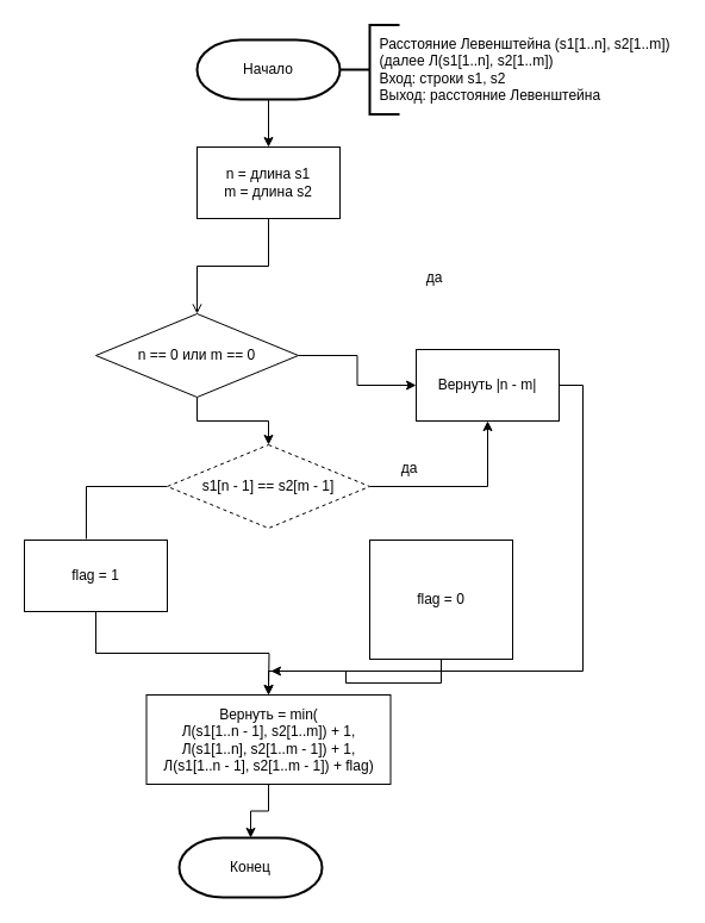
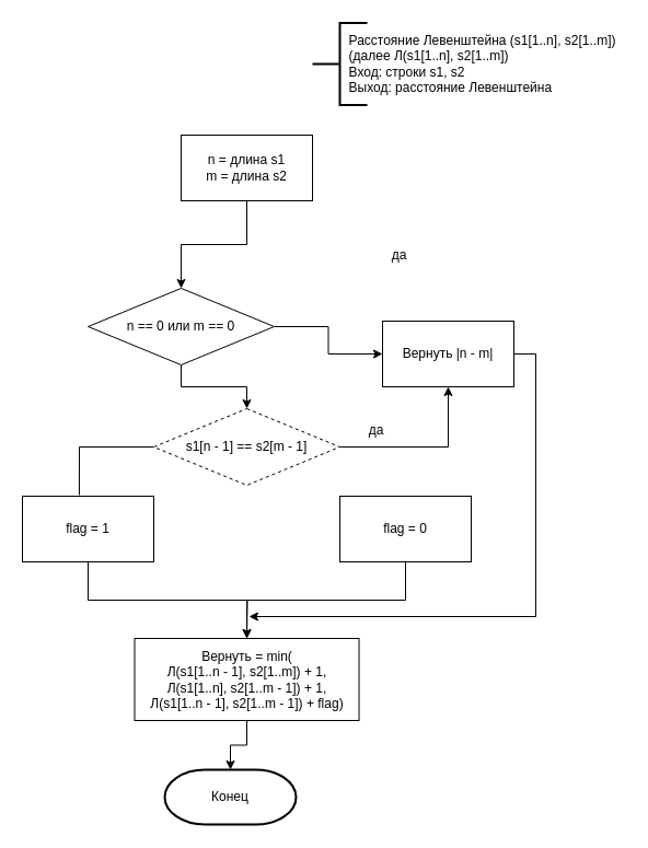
  <mxCell id="0" />
  <mxCell id="1" parent="0" />
- <mxCell id="2" style="edgeStyle=orthogonalEdgeStyle;rounded=0;orthogonalLoop=1;jettySize=auto;html=1;exitX=0.5;exitY=1;exitDx=0;exitDy=0;entryX=0.5;entryY=0;entryDx=0;entryDy=0;endArrow=open;" edge="1" parent="1" source="3" target="10"><mxGeometry relative="1" as="geometry" /></mxCell>
+ <mxCell id="2" style="edgeStyle=orthogonalEdgeStyle;rounded=0;orthogonalLoop=1;jettySize=auto;html=1;exitX=0.5;exitY=1;exitDx=0;exitDy=0;entryX=0.5;entryY=0;entryDx=0;entryDy=0;" edge="1" parent="1" source="3" target="10"><mxGeometry relative="1" as="geometry" /></mxCell>
  <mxCell id="3" value="n = длина s1&lt;br&gt;m = длина s2" style="rounded=0;whiteSpace=wrap;html=1;" vertex="1" parent="1"><mxGeometry x="165" y="123" width="120" height="60" as="geometry" /></mxCell>
- <mxCell id="4" style="edgeStyle=orthogonalEdgeStyle;rounded=0;orthogonalLoop=1;jettySize=auto;html=1;exitX=0.5;exitY=1;exitDx=0;exitDy=0;exitPerimeter=0;entryX=0.5;entryY=0;entryDx=0;entryDy=0;" edge="1" parent="1" source="5" target="3"><mxGeometry relative="1" as="geometry" /></mxCell>
- <mxCell id="5" value="Начало" style="strokeWidth=2;html=1;shape=mxgraph.flowchart.terminator;whiteSpace=wrap;" vertex="1" parent="1"><mxGeometry x="165" y="33" width="120" height="50" as="geometry" /></mxCell>
  <mxCell id="6" value="" style="strokeWidth=2;html=1;shape=mxgraph.flowchart.annotation_2;align=left;labelPosition=right;pointerEvents=1;" vertex="1" parent="1"><mxGeometry x="285" y="20.5" width="50" height="75" as="geometry" /></mxCell>
  <mxCell id="7" value="&lt;div style=&quot;text-align: left&quot;&gt;&lt;span&gt;Расстояние Левенштейна (s1[1..n], s2[1..m])&lt;/span&gt;&lt;/div&gt;&lt;div style=&quot;text-align: left&quot;&gt;&lt;span&gt;(далее Л(s1[1..n], s2[1..m])&lt;/span&gt;&lt;/div&gt;&lt;div style=&quot;text-align: left&quot;&gt;&lt;span&gt;Вход: строки s1, s2&lt;/span&gt;&lt;/div&gt;&lt;div style=&quot;text-align: left&quot;&gt;&lt;span&gt;Выход: расстояние Левенштейна&lt;/span&gt;&lt;/div&gt;" style="text;html=1;align=center;verticalAlign=middle;resizable=0;points=[];autosize=1;" vertex="1" parent="1"><mxGeometry x="310" y="28" width="260" height="60" as="geometry" /></mxCell>
  <mxCell id="8" style="edgeStyle=orthogonalEdgeStyle;rounded=0;orthogonalLoop=1;jettySize=auto;html=1;exitX=0.5;exitY=1;exitDx=0;exitDy=0;entryX=0.5;entryY=0;entryDx=0;entryDy=0;" edge="1" parent="1" source="10" target="15"><mxGeometry relative="1" as="geometry" /></mxCell>
  <mxCell id="9" style="edgeStyle=orthogonalEdgeStyle;rounded=0;orthogonalLoop=1;jettySize=auto;html=1;exitX=1;exitY=0.5;exitDx=0;exitDy=0;" edge="1" parent="1" source="10" target="12"><mxGeometry relative="1" as="geometry" /></mxCell>
  <mxCell id="10" value="n == 0 или m == 0" style="rhombus;whiteSpace=wrap;html=1;" vertex="1" parent="1"><mxGeometry x="80" y="263" width="170" height="70" as="geometry" /></mxCell>
  <mxCell id="11" style="edgeStyle=orthogonalEdgeStyle;rounded=0;orthogonalLoop=1;jettySize=auto;html=1;exitX=1;exitY=0.5;exitDx=0;exitDy=0;" edge="1" parent="1" source="12"><mxGeometry relative="1" as="geometry"><mxPoint x="227" y="563" as="targetPoint" /><Array as="points"><mxPoint x="489" y="323" /><mxPoint x="489" y="563" /></Array></mxGeometry></mxCell>
  <mxCell id="12" value="Вернуть |n - m|" style="rounded=0;whiteSpace=wrap;html=1;" vertex="1" parent="1"><mxGeometry x="349" y="293" width="120" height="60" as="geometry" /></mxCell>
  <mxCell id="13" style="edgeStyle=orthogonalEdgeStyle;rounded=0;orthogonalLoop=1;jettySize=auto;html=1;exitX=0;exitY=0.5;exitDx=0;exitDy=0;entryX=0.433;entryY=-0.017;entryDx=0;entryDy=0;entryPerimeter=0;endArrow=none;" edge="1" parent="1" source="15" target="19"><mxGeometry relative="1" as="geometry" /></mxCell>
  <mxCell id="14" style="edgeStyle=orthogonalEdgeStyle;rounded=0;orthogonalLoop=1;jettySize=auto;html=1;exitX=1;exitY=0.5;exitDx=0;exitDy=0;" edge="1" parent="1" source="15" target="12"><mxGeometry relative="1" as="geometry" /></mxCell>
  <mxCell id="15" value="s1[n - 1] == s2[m - 1]" style="rhombus;whiteSpace=wrap;html=1;dashed=1;" vertex="1" parent="1"><mxGeometry x="140" y="373" width="170" height="70" as="geometry" /></mxCell>
  <mxCell id="16" style="edgeStyle=orthogonalEdgeStyle;rounded=0;orthogonalLoop=1;jettySize=auto;html=1;exitX=0.5;exitY=1;exitDx=0;exitDy=0;entryX=0.5;entryY=0;entryDx=0;entryDy=0;" edge="1" parent="1" source="17" target="21"><mxGeometry relative="1" as="geometry" /></mxCell>
- <mxCell id="17" value="flag = 0" style="rounded=0;whiteSpace=wrap;html=1;" vertex="1" parent="1"><mxGeometry x="310" y="453" width="120" height="100" as="geometry" /></mxCell>
+ <mxCell id="17" value="flag = 0" style="rounded=0;whiteSpace=wrap;html=1;" vertex="1" parent="1"><mxGeometry x="310" y="453" width="120" height="60" as="geometry" /></mxCell>
  <mxCell id="18" style="edgeStyle=orthogonalEdgeStyle;rounded=0;orthogonalLoop=1;jettySize=auto;html=1;exitX=0.5;exitY=1;exitDx=0;exitDy=0;" edge="1" parent="1" source="19"><mxGeometry relative="1" as="geometry"><mxPoint x="225" y="583" as="targetPoint" /></mxGeometry></mxCell>
  <mxCell id="19" value="flag = 1" style="rounded=0;whiteSpace=wrap;html=1;" vertex="1" parent="1"><mxGeometry x="20" y="453" width="120" height="60" as="geometry" /></mxCell>
  <mxCell id="20" style="edgeStyle=orthogonalEdgeStyle;rounded=0;orthogonalLoop=1;jettySize=auto;html=1;exitX=0.5;exitY=1;exitDx=0;exitDy=0;entryX=0.5;entryY=0;entryDx=0;entryDy=0;entryPerimeter=0;" edge="1" parent="1" source="21" target="22"><mxGeometry relative="1" as="geometry" /></mxCell>
  <mxCell id="21" value="Вернуть = min(&lt;br&gt;Л(s1[1..n - 1], s2[1..m]) + 1,&lt;br&gt;Л(s1[1..n], s2[1..m - 1]) + 1,&lt;br&gt;Л(s1[1..n - 1], s2[1..m - 1]) + flag)" style="rounded=0;whiteSpace=wrap;html=1;" vertex="1" parent="1"><mxGeometry x="122.5" y="583" width="205" height="75" as="geometry" /></mxCell>
  <mxCell id="22" value="Конец" style="strokeWidth=2;html=1;shape=mxgraph.flowchart.terminator;whiteSpace=wrap;" vertex="1" parent="1"><mxGeometry x="150" y="703" width="120" height="50" as="geometry" /></mxCell>
  <mxCell id="23" value="да" style="text;html=1;align=center;verticalAlign=middle;resizable=0;points=[];autosize=1;" vertex="1" parent="1"><mxGeometry x="349" y="223" width="30" height="20" as="geometry" /></mxCell>
  <mxCell id="24" value="да" style="text;html=1;align=center;verticalAlign=middle;resizable=0;points=[];autosize=1;" vertex="1" parent="1"><mxGeometry x="327.5" y="383" width="30" height="20" as="geometry" /></mxCell>
